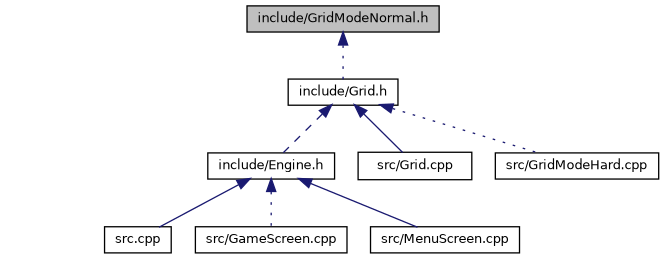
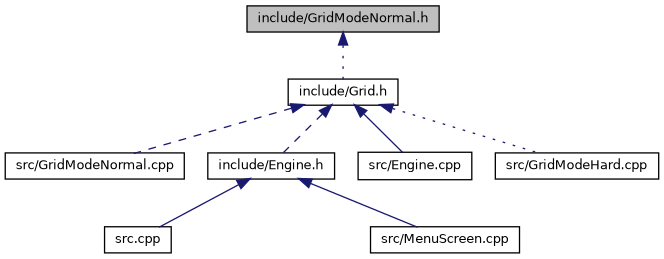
  digraph {
    node [color=black fillcolor=white fontname=Helvetica fontsize=10 shape=record style=filled]
    edge [color=midnightblue dir=back fontname=Helvetica fontsize=10 labelfontname=Helvetica labelfontsize=10 style=dotted]
    n1 [fillcolor=grey75 fontcolor=black height=0.2 label="include/GridModeNormal.h" width=0.4]
    n2 [height=0.2 label="include/Grid.h" width=0.4]
+   n3 [height=0.2 label="src/GridModeNormal.cpp" width=0.4]
    n4 [height=0.2 label="include/Engine.h" width=0.4]
-   n5 [height=0.2 label="src/Grid.cpp" width=0.4]
+   n5 [height=0.2 label="src/Engine.cpp" width=0.4]
    n6 [height=0.2 label="src/GridModeHard.cpp" width=0.4]
    n7 [height=0.2 label="src.cpp" width=0.4]
-   n8 [height=0.2 label="src/GameScreen.cpp" width=0.4]
    n9 [height=0.2 label="src/MenuScreen.cpp" width=0.4]
    n1 -> n2
+   n2 -> n3 [style=dashed]
    n2 -> n4 [style=dashed]
    n2 -> n5 [style=solid]
    n2 -> n6
    n4 -> n7 [style=solid]
-   n4 -> n8
    n4 -> n9 [style=solid]
  }
